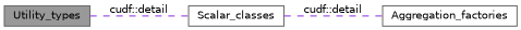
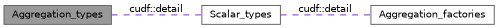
  digraph {
    rankdir=LR
    node [color=grey40 fillcolor=white fontname=Helvetica fontsize=10 shape=box style=filled]
    edge [color=blueviolet dir=none fontname=Helvetica fontsize=10 labelfontname=Helvetica labelfontsize=10 shape=plaintext style=dashed]
    n1 [height=0.2 label=Aggregation_factories width=0.4]
-   n2 [height=0.2 label=Scalar_classes width=0.4]
-   n3 [color=gray40 fillcolor=grey60 fontcolor=black height=0.2 label=Utility_types width=0.4]
+   n2 [height=0.2 label=Scalar_types width=0.4]
+   n3 [color=gray40 fillcolor=grey60 fontcolor=black height=0.2 label=Aggregation_types width=0.4]
    n2 -> n1 [label="cudf::detail"]
    n3 -> n2 [label="cudf::detail"]
  }
